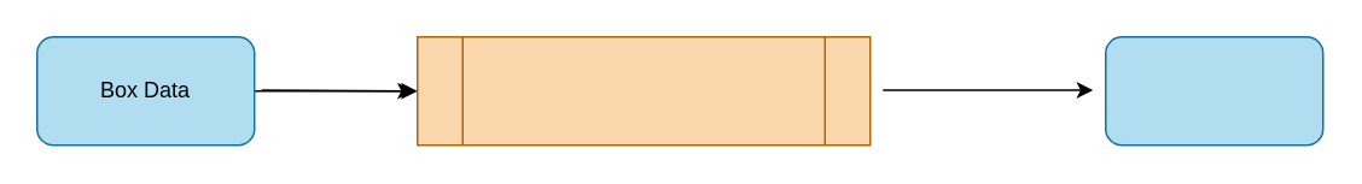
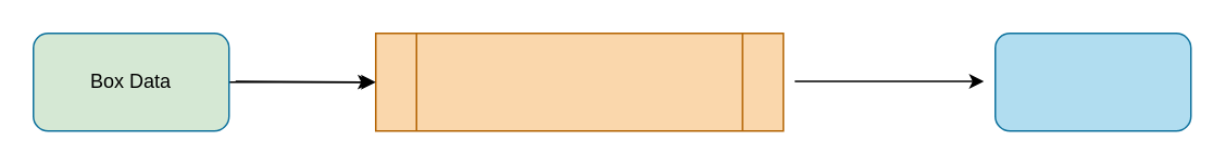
  <mxCell id="0" />
  <mxCell id="1" parent="0" />
  <mxCell id="2" value="" style="shape=process;whiteSpace=wrap;html=1;backgroundOutline=1;fillColor=#fad7ac;strokeColor=#b46504;" vertex="1" parent="1"><mxGeometry x="230" y="20" width="250" height="60" as="geometry" /></mxCell>
  <mxCell id="3" value="" style="rounded=1;whiteSpace=wrap;html=1;fillColor=#b1ddf0;strokeColor=#10739e;" vertex="1" parent="1"><mxGeometry x="610" y="20" width="120" height="60" as="geometry" /></mxCell>
  <mxCell id="4" value="" style="edgeStyle=orthogonalEdgeStyle;rounded=0;orthogonalLoop=1;jettySize=auto;html=1;" edge="1" parent="1" source="5" target="2"><mxGeometry relative="1" as="geometry" /></mxCell>
- <mxCell id="5" value="Box Data" style="rounded=1;whiteSpace=wrap;html=1;fillColor=#b1ddf0;strokeColor=#10739e;" vertex="1" parent="1"><mxGeometry x="20" y="20" width="120" height="60" as="geometry" /></mxCell>
+ <mxCell id="5" value="Box Data" style="rounded=1;whiteSpace=wrap;html=1;fillColor=#d5e8d4;strokeColor=#10739e;" vertex="1" parent="1"><mxGeometry x="20" y="20" width="120" height="60" as="geometry" /></mxCell>
  <mxCell id="6" value="" style="endArrow=classic;html=1;" edge="1" parent="1"><mxGeometry width="50" height="50" relative="1" as="geometry"><mxPoint x="144" y="49.5" as="sourcePoint" /><mxPoint x="228" y="50" as="targetPoint" /></mxGeometry></mxCell>
  <mxCell id="7" value="" style="edgeStyle=orthogonalEdgeStyle;rounded=0;orthogonalLoop=1;jettySize=auto;html=1;" edge="1" parent="1"><mxGeometry relative="1" as="geometry"><mxPoint x="487" y="49.5" as="sourcePoint" /><mxPoint x="603" y="49.5" as="targetPoint" /><Array as="points"><mxPoint x="513" y="49.5" /></Array></mxGeometry></mxCell>
